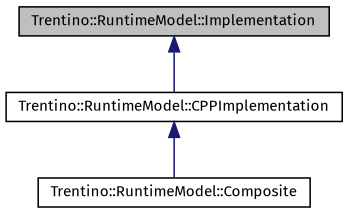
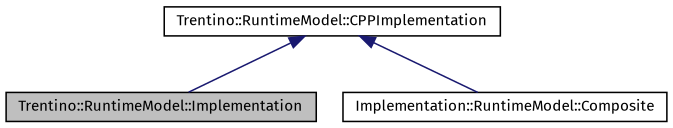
  digraph {
    fontname="Fira Sans"
    node [color=black fillcolor=white fontname="Fira Sans" fontsize=10 shape=record style=filled]
    edge [color=midnightblue dir=back fontname="Fira Sans" fontsize=10 labelfontname=Helvetica labelfontsize=10 style=solid]
    n1 [fillcolor=grey75 fontcolor=black height=0.2 label="Trentino::RuntimeModel::Implementation" width=0.4]
    n2 [height=0.2 label="Trentino::RuntimeModel::CPPImplementation" width=0.4]
-   n3 [height=0.2 label="Trentino::RuntimeModel::Composite" width=0.4]
-   n1 -> n2
+   n3 [height=0.2 label="Implementation::RuntimeModel::Composite" width=0.4]
+   n2 -> n1
    n2 -> n3
  }
